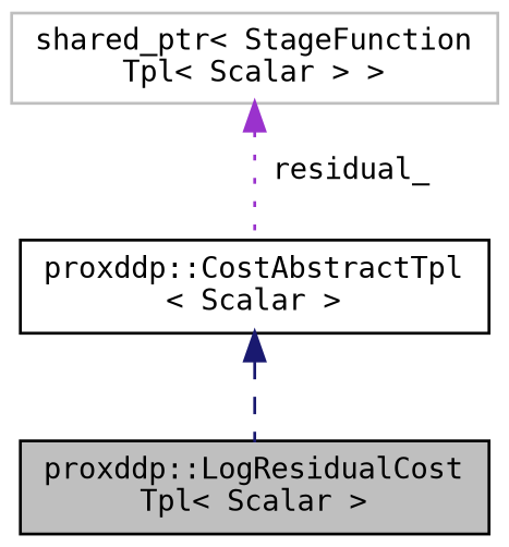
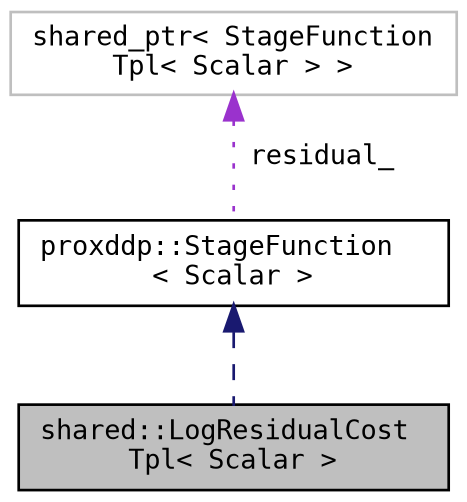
  digraph {
    fontname="DejaVu Sans Mono"
    node [color=black fontname="DejaVu Sans Mono" fontsize=10 shape=record]
    edge [dir=back fontname="DejaVu Sans Mono" fontsize=10 labelfontname=Helvetica labelfontsize=10]
-   n1 [fillcolor=grey75 fontcolor=black height=0.2 label="proxddp::LogResidualCost\lTpl\< Scalar \>" style=filled width=0.4]
-   n2 [height=0.2 label="proxddp::CostAbstractTpl\l\< Scalar \>" width=0.4]
+   n1 [fillcolor=grey75 fontcolor=black height=0.2 label="shared::LogResidualCost\lTpl\< Scalar \>" style=filled width=0.4]
+   n2 [height=0.2 label="proxddp::StageFunction\l\< Scalar \>" width=0.4]
    n3 [color=grey75 height=0.2 label="shared_ptr\< StageFunction\lTpl\< Scalar \> \>" width=0.4]
    n2 -> n1 [color=midnightblue style=dashed]
    n3 -> n2 [color=darkorchid3 label=" residual_" style=dotted]
  }
